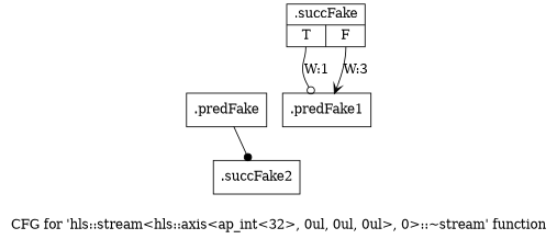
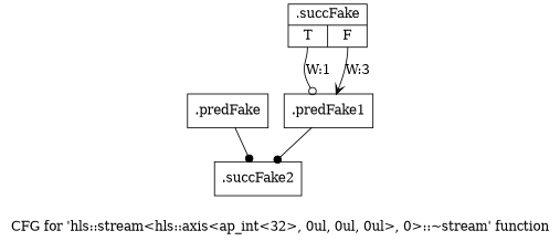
  digraph {
    label="CFG for 'hls::stream\<hls::axis\<ap_int\<32\>, 0ul, 0ul, 0ul\>, 0\>::~stream' function"
    node [shape=record filename="/media/miguel/NewVolume/Linux/Xilinx/Vitis_HLS/2020.2/include/hls_stream_thread_unsafe.h" linenumber=209]
    edge [arrowhead=dot execusionnum=2 filename="/media/miguel/NewVolume/Linux/Xilinx/Vitis_HLS/2020.2/include/hls_stream_thread_unsafe.h" style=solid]
    n1 [label="{.predFake}" filename="" linenumber=""]
    n2 [label="{.succFake2}"]
    n3 [label="{.succFake|{<s0>T|<s1>F}}" linenumber=201]
    n4 [label="{.predFake1}"]
    n1 -> n2
    n3 -> n4 [arrowhead=odot execusionnum=0 label="W:1" tailport=s0]
    n3 -> n4 [arrowhead=vee label="W:3" tailport=s1 execusionnum="" filename=""]
+   n4 -> n2
  }
